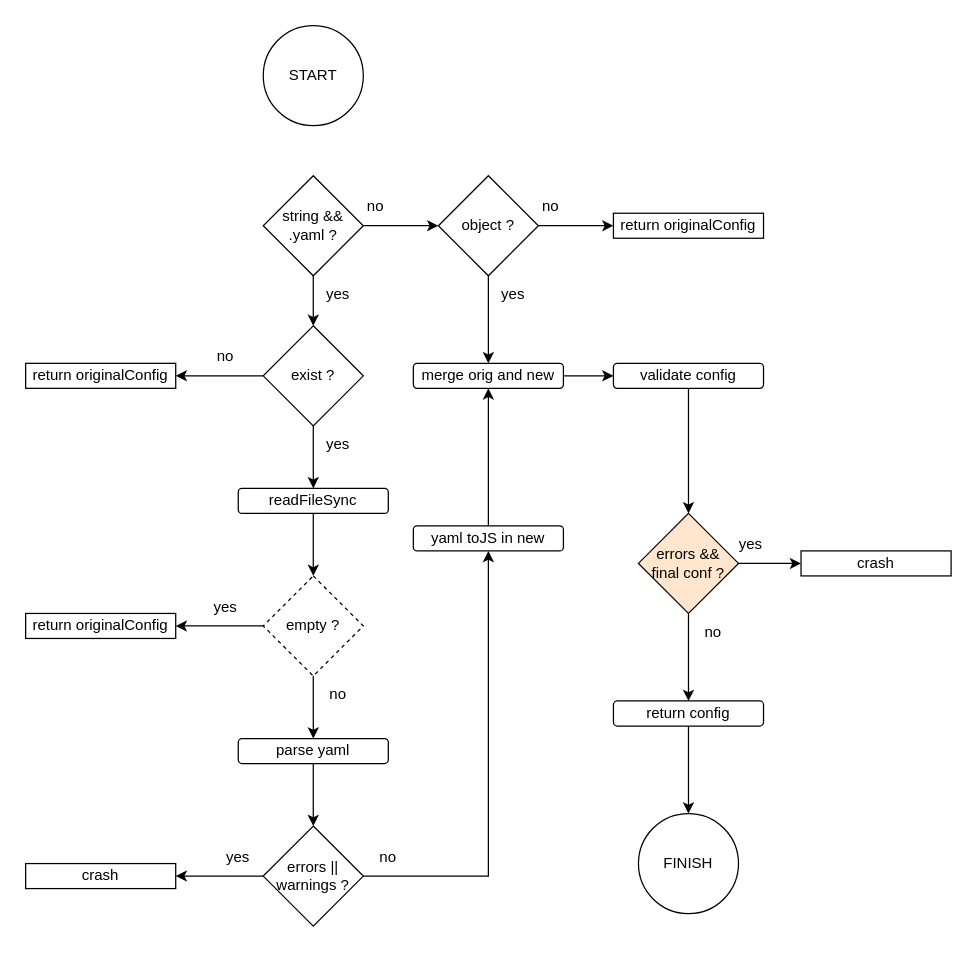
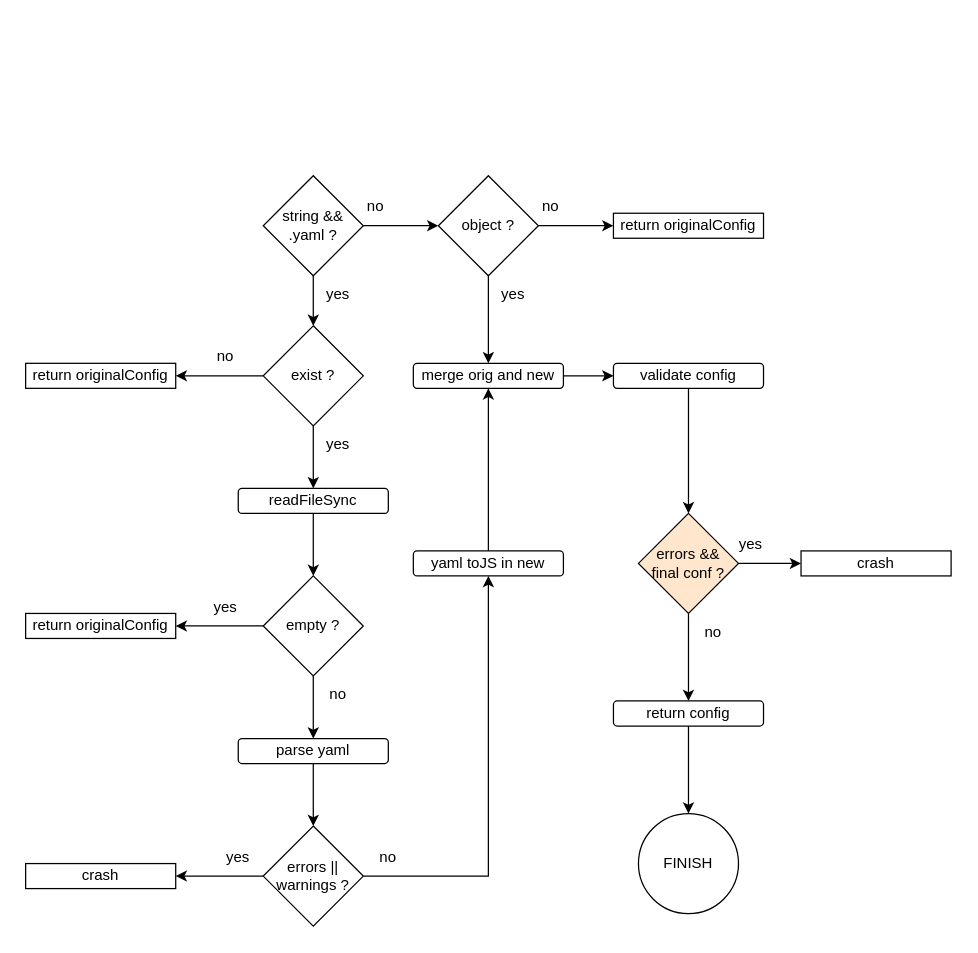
  <mxCell id="0" />
  <mxCell id="1" parent="0" />
  <mxCell id="2" style="edgeStyle=orthogonalEdgeStyle;rounded=0;orthogonalLoop=1;jettySize=auto;html=1;" edge="1" parent="1" source="4" target="7"><mxGeometry relative="1" as="geometry" /></mxCell>
  <mxCell id="3" style="edgeStyle=orthogonalEdgeStyle;rounded=0;orthogonalLoop=1;jettySize=auto;html=1;" edge="1" parent="1" source="4" target="27"><mxGeometry relative="1" as="geometry" /></mxCell>
  <mxCell id="4" value="string &amp;amp;&amp;amp;&lt;div&gt;.yaml ?&lt;/div&gt;" style="rhombus;whiteSpace=wrap;html=1;" vertex="1" parent="1"><mxGeometry x="210" y="140" width="80" height="80" as="geometry" /></mxCell>
  <mxCell id="5" style="edgeStyle=orthogonalEdgeStyle;rounded=0;orthogonalLoop=1;jettySize=auto;html=1;" edge="1" parent="1" source="7" target="8"><mxGeometry relative="1" as="geometry" /></mxCell>
  <mxCell id="6" style="edgeStyle=orthogonalEdgeStyle;rounded=0;orthogonalLoop=1;jettySize=auto;html=1;" edge="1" parent="1" source="7" target="10"><mxGeometry relative="1" as="geometry" /></mxCell>
  <mxCell id="7" value="exist ?" style="rhombus;whiteSpace=wrap;html=1;" vertex="1" parent="1"><mxGeometry x="210" y="260" width="80" height="80" as="geometry" /></mxCell>
  <mxCell id="8" value="return&amp;nbsp;originalConfig" style="rounded=0;whiteSpace=wrap;html=1;" vertex="1" parent="1"><mxGeometry x="20" y="290" width="120" height="20" as="geometry" /></mxCell>
  <mxCell id="9" style="edgeStyle=orthogonalEdgeStyle;rounded=0;orthogonalLoop=1;jettySize=auto;html=1;" edge="1" parent="1" source="10" target="13"><mxGeometry relative="1" as="geometry" /></mxCell>
  <mxCell id="10" value="readFileSync" style="rounded=1;whiteSpace=wrap;html=1;" vertex="1" parent="1"><mxGeometry x="190" y="390" width="120" height="20" as="geometry" /></mxCell>
  <mxCell id="11" style="edgeStyle=orthogonalEdgeStyle;rounded=0;orthogonalLoop=1;jettySize=auto;html=1;" edge="1" parent="1" source="13" target="14"><mxGeometry relative="1" as="geometry" /></mxCell>
  <mxCell id="12" style="edgeStyle=orthogonalEdgeStyle;rounded=0;orthogonalLoop=1;jettySize=auto;html=1;" edge="1" parent="1" source="13" target="18"><mxGeometry relative="1" as="geometry" /></mxCell>
- <mxCell id="13" value="empty ?" style="rhombus;whiteSpace=wrap;html=1;dashed=1;" vertex="1" parent="1"><mxGeometry x="210" y="460" width="80" height="80" as="geometry" /></mxCell>
+ <mxCell id="13" value="empty ?" style="rhombus;whiteSpace=wrap;html=1;" vertex="1" parent="1"><mxGeometry x="210" y="460" width="80" height="80" as="geometry" /></mxCell>
  <mxCell id="14" value="return&amp;nbsp;originalConfig" style="rounded=0;whiteSpace=wrap;html=1;" vertex="1" parent="1"><mxGeometry x="20" y="490" width="120" height="20" as="geometry" /></mxCell>
  <mxCell id="15" value="yes" style="text;html=1;align=center;verticalAlign=middle;whiteSpace=wrap;rounded=0;" vertex="1" parent="1"><mxGeometry x="150" y="470" width="60" height="30" as="geometry" /></mxCell>
  <mxCell id="16" value="no" style="text;html=1;align=center;verticalAlign=middle;whiteSpace=wrap;rounded=0;" vertex="1" parent="1"><mxGeometry x="150" y="270" width="60" height="30" as="geometry" /></mxCell>
  <mxCell id="17" style="edgeStyle=orthogonalEdgeStyle;rounded=0;orthogonalLoop=1;jettySize=auto;html=1;" edge="1" parent="1" source="18" target="23"><mxGeometry relative="1" as="geometry" /></mxCell>
  <mxCell id="18" value="parse yaml" style="rounded=1;whiteSpace=wrap;html=1;" vertex="1" parent="1"><mxGeometry x="190" y="590" width="120" height="20" as="geometry" /></mxCell>
  <mxCell id="19" value="no" style="text;html=1;align=center;verticalAlign=middle;whiteSpace=wrap;rounded=0;" vertex="1" parent="1"><mxGeometry x="240" y="540" width="60" height="30" as="geometry" /></mxCell>
  <mxCell id="20" value="yes" style="text;html=1;align=center;verticalAlign=middle;whiteSpace=wrap;rounded=0;" vertex="1" parent="1"><mxGeometry x="240" y="340" width="60" height="30" as="geometry" /></mxCell>
  <mxCell id="21" style="edgeStyle=orthogonalEdgeStyle;rounded=0;orthogonalLoop=1;jettySize=auto;html=1;" edge="1" parent="1" source="23" target="32"><mxGeometry relative="1" as="geometry" /></mxCell>
  <mxCell id="22" style="edgeStyle=orthogonalEdgeStyle;rounded=0;orthogonalLoop=1;jettySize=auto;html=1;" edge="1" parent="1" source="23" target="35"><mxGeometry relative="1" as="geometry" /></mxCell>
  <mxCell id="23" value="errors ||&lt;div&gt;warnings ?&lt;/div&gt;" style="rhombus;whiteSpace=wrap;html=1;" vertex="1" parent="1"><mxGeometry x="210" y="660" width="80" height="80" as="geometry" /></mxCell>
- <mxCell id="24" value="START" style="ellipse;whiteSpace=wrap;html=1;aspect=fixed;" vertex="1" parent="1"><mxGeometry x="210" y="20" width="80" height="80" as="geometry" /></mxCell>
  <mxCell id="25" style="edgeStyle=orthogonalEdgeStyle;rounded=0;orthogonalLoop=1;jettySize=auto;html=1;" edge="1" parent="1" source="27" target="28"><mxGeometry relative="1" as="geometry" /></mxCell>
  <mxCell id="26" style="edgeStyle=orthogonalEdgeStyle;rounded=0;orthogonalLoop=1;jettySize=auto;html=1;" edge="1" parent="1" source="27" target="31"><mxGeometry relative="1" as="geometry" /></mxCell>
  <mxCell id="27" value="object ?" style="rhombus;whiteSpace=wrap;html=1;" vertex="1" parent="1"><mxGeometry x="350" y="140" width="80" height="80" as="geometry" /></mxCell>
  <mxCell id="28" value="return&amp;nbsp;originalConfig" style="rounded=0;whiteSpace=wrap;html=1;" vertex="1" parent="1"><mxGeometry x="490" y="170" width="120" height="20" as="geometry" /></mxCell>
  <mxCell id="29" value="no" style="text;html=1;align=center;verticalAlign=middle;whiteSpace=wrap;rounded=0;" vertex="1" parent="1"><mxGeometry x="410" y="150" width="60" height="30" as="geometry" /></mxCell>
  <mxCell id="30" style="edgeStyle=orthogonalEdgeStyle;rounded=0;orthogonalLoop=1;jettySize=auto;html=1;" edge="1" parent="1" source="31" target="40"><mxGeometry relative="1" as="geometry" /></mxCell>
  <mxCell id="31" value="merge orig and new" style="rounded=1;whiteSpace=wrap;html=1;" vertex="1" parent="1"><mxGeometry x="330" y="290" width="120" height="20" as="geometry" /></mxCell>
  <mxCell id="32" value="crash" style="rounded=0;whiteSpace=wrap;html=1;" vertex="1" parent="1"><mxGeometry x="20" y="690" width="120" height="20" as="geometry" /></mxCell>
  <mxCell id="33" value="yes" style="text;html=1;align=center;verticalAlign=middle;whiteSpace=wrap;rounded=0;" vertex="1" parent="1"><mxGeometry x="160" y="670" width="60" height="30" as="geometry" /></mxCell>
  <mxCell id="34" style="edgeStyle=orthogonalEdgeStyle;rounded=0;orthogonalLoop=1;jettySize=auto;html=1;" edge="1" parent="1" source="35" target="31"><mxGeometry relative="1" as="geometry" /></mxCell>
- <mxCell id="35" value="yaml toJS in new" style="rounded=1;whiteSpace=wrap;html=1;" vertex="1" parent="1"><mxGeometry x="330" y="420" width="120" height="20" as="geometry" /></mxCell>
+ <mxCell id="35" value="yaml toJS in new" style="rounded=1;whiteSpace=wrap;html=1;" vertex="1" parent="1"><mxGeometry x="330" y="440" width="120" height="20" as="geometry" /></mxCell>
  <mxCell id="36" value="yes" style="text;html=1;align=center;verticalAlign=middle;whiteSpace=wrap;rounded=0;" vertex="1" parent="1"><mxGeometry x="380" y="220" width="60" height="30" as="geometry" /></mxCell>
  <mxCell id="37" value="yes" style="text;html=1;align=center;verticalAlign=middle;whiteSpace=wrap;rounded=0;" vertex="1" parent="1"><mxGeometry x="240" y="220" width="60" height="30" as="geometry" /></mxCell>
  <mxCell id="38" value="no" style="text;html=1;align=center;verticalAlign=middle;whiteSpace=wrap;rounded=0;" vertex="1" parent="1"><mxGeometry x="280" y="670" width="60" height="30" as="geometry" /></mxCell>
  <mxCell id="39" style="edgeStyle=orthogonalEdgeStyle;rounded=0;orthogonalLoop=1;jettySize=auto;html=1;" edge="1" parent="1" source="40" target="43"><mxGeometry relative="1" as="geometry" /></mxCell>
  <mxCell id="40" value="validate config" style="rounded=1;whiteSpace=wrap;html=1;" vertex="1" parent="1"><mxGeometry x="490" y="290" width="120" height="20" as="geometry" /></mxCell>
  <mxCell id="41" style="edgeStyle=orthogonalEdgeStyle;rounded=0;orthogonalLoop=1;jettySize=auto;html=1;" edge="1" parent="1" source="43" target="44"><mxGeometry relative="1" as="geometry" /></mxCell>
  <mxCell id="42" style="edgeStyle=orthogonalEdgeStyle;rounded=0;orthogonalLoop=1;jettySize=auto;html=1;entryX=0.5;entryY=0;entryDx=0;entryDy=0;" edge="1" parent="1" source="43" target="47"><mxGeometry relative="1" as="geometry" /></mxCell>
  <mxCell id="43" value="errors &amp;amp;&amp;amp;&lt;div&gt;final conf&amp;nbsp;&lt;span style=&quot;background-color: initial;&quot;&gt;?&lt;/span&gt;&lt;/div&gt;" style="rhombus;whiteSpace=wrap;html=1;fillColor=#ffe6cc;" vertex="1" parent="1"><mxGeometry x="510" y="410" width="80" height="80" as="geometry" /></mxCell>
  <mxCell id="44" value="crash" style="rounded=0;whiteSpace=wrap;html=1;" vertex="1" parent="1"><mxGeometry x="640" y="440" width="120" height="20" as="geometry" /></mxCell>
  <mxCell id="45" value="yes" style="text;html=1;align=center;verticalAlign=middle;whiteSpace=wrap;rounded=0;" vertex="1" parent="1"><mxGeometry x="570" y="420" width="60" height="30" as="geometry" /></mxCell>
  <mxCell id="46" style="edgeStyle=orthogonalEdgeStyle;rounded=0;orthogonalLoop=1;jettySize=auto;html=1;" edge="1" parent="1" source="47" target="48"><mxGeometry relative="1" as="geometry" /></mxCell>
  <mxCell id="47" value="return config" style="rounded=1;whiteSpace=wrap;html=1;" vertex="1" parent="1"><mxGeometry x="490" y="560" width="120" height="20" as="geometry" /></mxCell>
  <mxCell id="48" value="FINISH" style="ellipse;whiteSpace=wrap;html=1;aspect=fixed;" vertex="1" parent="1"><mxGeometry x="510" y="650" width="80" height="80" as="geometry" /></mxCell>
  <mxCell id="49" value="no" style="text;html=1;align=center;verticalAlign=middle;whiteSpace=wrap;rounded=0;" vertex="1" parent="1"><mxGeometry x="270" y="150" width="60" height="30" as="geometry" /></mxCell>
  <mxCell id="50" value="no" style="text;html=1;align=center;verticalAlign=middle;whiteSpace=wrap;rounded=0;" vertex="1" parent="1"><mxGeometry x="540" y="490" width="60" height="30" as="geometry" /></mxCell>
